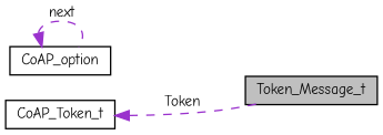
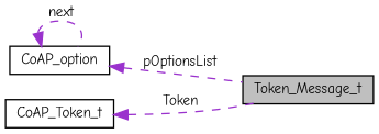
  digraph {
    fontname="Comic Neue"
    rankdir=LR
    node [color=black fillcolor=white fontname="Comic Neue" fontsize=10 shape=record style=filled]
    edge [color=darkorchid3 dir=back fontname="Comic Neue" fontsize=10 labelfontname=Helvetica labelfontsize=10 style=dashed]
    n1 [fillcolor=grey75 fontcolor=black height=0.2 label=Token_Message_t width=0.4]
    n2 [height=0.2 label=CoAP_option width=0.4]
    n3 [height=0.2 label=CoAP_Token_t width=0.4]
+   n2 -> n1 [label=" pOptionsList"]
    n2 -> n2 [label=" next"]
    n3 -> n1 [label=" Token"]
  }
